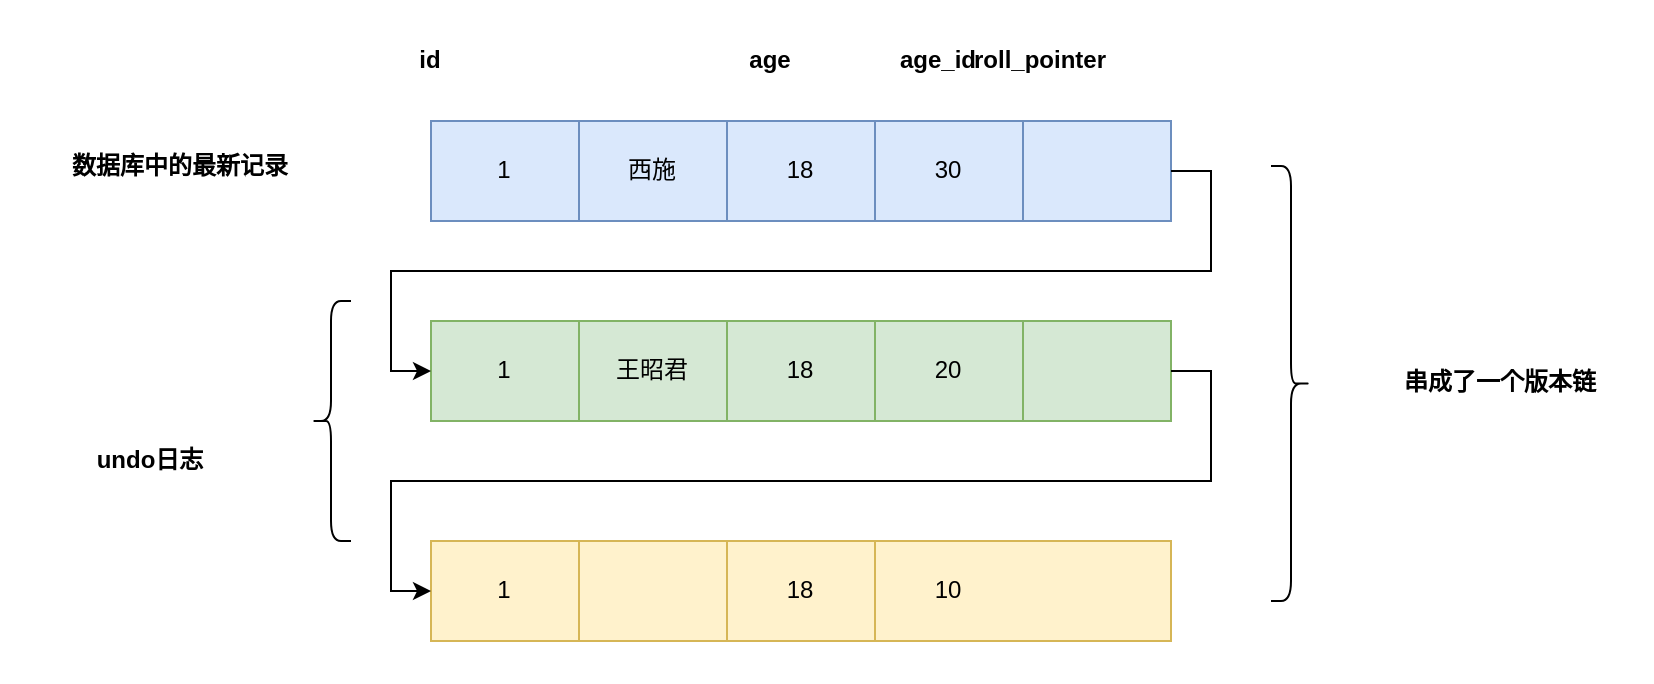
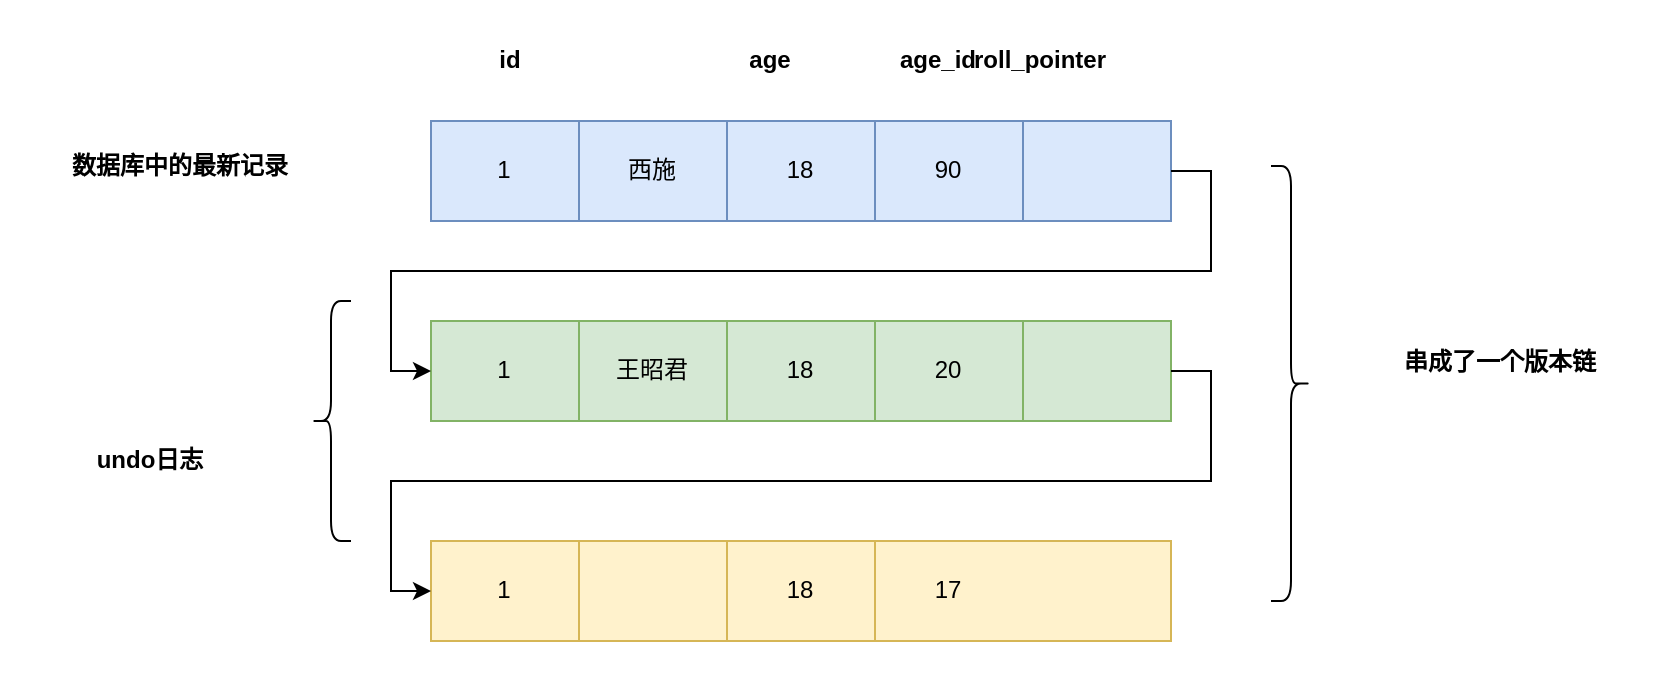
  <mxCell id="0" />
  <mxCell id="1" parent="0" />
  <mxCell id="2" value="" style="shape=table;html=1;whiteSpace=wrap;startSize=0;container=1;collapsible=0;childLayout=tableLayout;sketch=0;fillColor=#dae8fc;strokeColor=#6c8ebf;" vertex="1" parent="1"><mxGeometry x="215" y="60" width="370" height="50" as="geometry" /></mxCell>
  <mxCell id="3" value="" style="shape=partialRectangle;html=1;whiteSpace=wrap;collapsible=0;dropTarget=0;pointerEvents=0;fillColor=none;top=0;left=0;bottom=0;right=0;points=[[0,0.5],[1,0.5]];portConstraint=eastwest;" vertex="1" parent="2"><mxGeometry width="370" height="50" as="geometry" /></mxCell>
  <mxCell id="4" value="1" style="shape=partialRectangle;html=1;whiteSpace=wrap;connectable=0;fillColor=none;top=0;left=0;bottom=0;right=0;overflow=hidden;" vertex="1" parent="3"><mxGeometry width="74" height="50" as="geometry" /></mxCell>
  <mxCell id="5" value="西施" style="shape=partialRectangle;html=1;whiteSpace=wrap;connectable=0;fillColor=none;top=0;left=0;bottom=0;right=0;overflow=hidden;" vertex="1" parent="3"><mxGeometry x="74" width="74" height="50" as="geometry" /></mxCell>
  <mxCell id="6" value="18" style="shape=partialRectangle;html=1;whiteSpace=wrap;connectable=0;fillColor=none;top=0;left=0;bottom=0;right=0;overflow=hidden;" vertex="1" parent="3"><mxGeometry x="148" width="74" height="50" as="geometry" /></mxCell>
- <mxCell id="7" value="30" style="shape=partialRectangle;html=1;whiteSpace=wrap;connectable=0;fillColor=none;top=0;left=0;bottom=0;right=0;overflow=hidden;" vertex="1" parent="3"><mxGeometry x="222" width="74" height="50" as="geometry" /></mxCell>
+ <mxCell id="7" value="90" style="shape=partialRectangle;html=1;whiteSpace=wrap;connectable=0;fillColor=none;top=0;left=0;bottom=0;right=0;overflow=hidden;" vertex="1" parent="3"><mxGeometry x="222" width="74" height="50" as="geometry" /></mxCell>
  <mxCell id="8" style="shape=partialRectangle;html=1;whiteSpace=wrap;connectable=0;fillColor=none;top=0;left=0;bottom=0;right=0;overflow=hidden;" vertex="1" parent="3"><mxGeometry x="296" width="74" height="50" as="geometry" /></mxCell>
  <mxCell id="9" value="" style="shape=table;html=1;whiteSpace=wrap;startSize=0;container=1;collapsible=0;childLayout=tableLayout;sketch=0;fillColor=#d5e8d4;strokeColor=#82b366;" vertex="1" parent="1"><mxGeometry x="215" y="160" width="370" height="50" as="geometry" /></mxCell>
  <mxCell id="10" value="" style="shape=partialRectangle;html=1;whiteSpace=wrap;collapsible=0;dropTarget=0;pointerEvents=0;fillColor=none;top=0;left=0;bottom=0;right=0;points=[[0,0.5],[1,0.5]];portConstraint=eastwest;" vertex="1" parent="9"><mxGeometry width="370" height="50" as="geometry" /></mxCell>
  <mxCell id="11" value="1" style="shape=partialRectangle;html=1;whiteSpace=wrap;connectable=0;fillColor=none;top=0;left=0;bottom=0;right=0;overflow=hidden;" vertex="1" parent="10"><mxGeometry width="74" height="50" as="geometry" /></mxCell>
  <mxCell id="12" value="王昭君" style="shape=partialRectangle;html=1;whiteSpace=wrap;connectable=0;fillColor=none;top=0;left=0;bottom=0;right=0;overflow=hidden;" vertex="1" parent="10"><mxGeometry x="74" width="74" height="50" as="geometry" /></mxCell>
  <mxCell id="13" value="18" style="shape=partialRectangle;html=1;whiteSpace=wrap;connectable=0;fillColor=none;top=0;left=0;bottom=0;right=0;overflow=hidden;" vertex="1" parent="10"><mxGeometry x="148" width="74" height="50" as="geometry" /></mxCell>
  <mxCell id="14" value="20" style="shape=partialRectangle;html=1;whiteSpace=wrap;connectable=0;fillColor=none;top=0;left=0;bottom=0;right=0;overflow=hidden;" vertex="1" parent="10"><mxGeometry x="222" width="74" height="50" as="geometry" /></mxCell>
  <mxCell id="15" style="shape=partialRectangle;html=1;whiteSpace=wrap;connectable=0;fillColor=none;top=0;left=0;bottom=0;right=0;overflow=hidden;" vertex="1" parent="10"><mxGeometry x="296" width="74" height="50" as="geometry" /></mxCell>
  <mxCell id="16" value="" style="shape=table;html=1;whiteSpace=wrap;startSize=0;container=1;collapsible=0;childLayout=tableLayout;sketch=0;fillColor=#fff2cc;strokeColor=#d6b656;" vertex="1" parent="1"><mxGeometry x="215" y="270" width="370" height="50" as="geometry" /></mxCell>
  <mxCell id="17" value="" style="shape=partialRectangle;html=1;whiteSpace=wrap;collapsible=0;dropTarget=0;pointerEvents=0;fillColor=none;top=0;left=0;bottom=0;right=0;points=[[0,0.5],[1,0.5]];portConstraint=eastwest;" vertex="1" parent="16"><mxGeometry width="370" height="50" as="geometry" /></mxCell>
  <mxCell id="18" value="1" style="shape=partialRectangle;html=1;whiteSpace=wrap;connectable=0;fillColor=none;top=0;left=0;bottom=0;right=0;overflow=hidden;" vertex="1" parent="17"><mxGeometry width="74" height="50" as="geometry" /></mxCell>
  <mxCell id="19" value="18" style="shape=partialRectangle;html=1;whiteSpace=wrap;connectable=0;fillColor=none;top=0;left=0;bottom=0;right=0;overflow=hidden;" vertex="1" parent="17"><mxGeometry x="148" width="74" height="50" as="geometry" /></mxCell>
- <mxCell id="20" value="10" style="shape=partialRectangle;html=1;whiteSpace=wrap;connectable=0;fillColor=none;top=0;left=0;bottom=0;right=0;overflow=hidden;" vertex="1" parent="17"><mxGeometry x="222" width="74" height="50" as="geometry" /></mxCell>
+ <mxCell id="20" value="17" style="shape=partialRectangle;html=1;whiteSpace=wrap;connectable=0;fillColor=none;top=0;left=0;bottom=0;right=0;overflow=hidden;" vertex="1" parent="17"><mxGeometry x="222" width="74" height="50" as="geometry" /></mxCell>
  <mxCell id="21" style="shape=partialRectangle;html=1;whiteSpace=wrap;connectable=0;fillColor=none;top=0;left=0;bottom=0;right=0;overflow=hidden;" vertex="1" parent="17"><mxGeometry x="296" width="74" height="50" as="geometry" /></mxCell>
  <mxCell id="22" style="edgeStyle=orthogonalEdgeStyle;rounded=0;orthogonalLoop=1;jettySize=auto;html=1;exitX=1;exitY=0.5;exitDx=0;exitDy=0;entryX=0;entryY=0.5;entryDx=0;entryDy=0;sketch=0;shadow=0;" edge="1" parent="1" source="3" target="10"><mxGeometry relative="1" as="geometry" /></mxCell>
  <mxCell id="23" style="edgeStyle=orthogonalEdgeStyle;rounded=0;orthogonalLoop=1;jettySize=auto;html=1;exitX=1;exitY=0.5;exitDx=0;exitDy=0;entryX=0;entryY=0.5;entryDx=0;entryDy=0;sketch=0;shadow=0;" edge="1" parent="1" source="10" target="17"><mxGeometry relative="1" as="geometry" /></mxCell>
- <mxCell id="24" value="&lt;b&gt;id&lt;/b&gt;" style="text;html=1;strokeColor=none;fillColor=none;align=center;verticalAlign=middle;whiteSpace=wrap;rounded=0;sketch=0;" vertex="1" parent="1"><mxGeometry x="195" y="20" width="40" height="20" as="geometry" /></mxCell>
+ <mxCell id="24" value="&lt;b&gt;id&lt;/b&gt;" style="text;html=1;strokeColor=none;fillColor=none;align=center;verticalAlign=middle;whiteSpace=wrap;rounded=0;sketch=0;" vertex="1" parent="1"><mxGeometry x="235" y="20" width="40" height="20" as="geometry" /></mxCell>
  <mxCell id="25" value="&lt;b&gt;age&lt;/b&gt;" style="text;html=1;strokeColor=none;fillColor=none;align=center;verticalAlign=middle;whiteSpace=wrap;rounded=0;sketch=0;" vertex="1" parent="1"><mxGeometry x="365" y="20" width="40" height="20" as="geometry" /></mxCell>
  <mxCell id="26" value="&lt;b&gt;age_id&lt;/b&gt;" style="text;html=1;strokeColor=none;fillColor=none;align=center;verticalAlign=middle;whiteSpace=wrap;rounded=0;sketch=0;" vertex="1" parent="1"><mxGeometry x="449" y="20" width="40" height="20" as="geometry" /></mxCell>
  <mxCell id="27" value="&lt;b&gt;roll_pointer&lt;/b&gt;" style="text;html=1;strokeColor=none;fillColor=none;align=center;verticalAlign=middle;whiteSpace=wrap;rounded=0;sketch=0;" vertex="1" parent="1"><mxGeometry x="500" y="20" width="40" height="20" as="geometry" /></mxCell>
  <mxCell id="28" value="" style="shape=curlyBracket;whiteSpace=wrap;html=1;rounded=1;sketch=0;" vertex="1" parent="1"><mxGeometry x="155" y="150" width="20" height="120" as="geometry" /></mxCell>
  <mxCell id="29" value="&lt;b&gt;数据库中的最新记录&lt;/b&gt;" style="text;html=1;strokeColor=none;fillColor=none;align=center;verticalAlign=middle;whiteSpace=wrap;rounded=0;sketch=0;" vertex="1" parent="1"><mxGeometry x="35" y="75" width="110" height="15" as="geometry" /></mxCell>
  <mxCell id="30" value="&lt;b&gt;undo日志&lt;/b&gt;" style="text;html=1;strokeColor=none;fillColor=none;align=center;verticalAlign=middle;whiteSpace=wrap;rounded=0;sketch=0;" vertex="1" parent="1"><mxGeometry x="20" y="222.5" width="110" height="15" as="geometry" /></mxCell>
  <mxCell id="31" value="" style="shape=curlyBracket;whiteSpace=wrap;html=1;rounded=1;sketch=0;direction=west;" vertex="1" parent="1"><mxGeometry x="635" y="82.5" width="20" height="217.5" as="geometry" /></mxCell>
- <mxCell id="32" value="&lt;b&gt;串成了一个版本链&lt;/b&gt;" style="text;html=1;strokeColor=none;fillColor=none;align=center;verticalAlign=middle;whiteSpace=wrap;rounded=0;sketch=0;" vertex="1" parent="1"><mxGeometry x="695" y="183.75" width="110" height="15" as="geometry" /></mxCell>
+ <mxCell id="32" value="&lt;b&gt;串成了一个版本链&lt;/b&gt;" style="text;html=1;strokeColor=none;fillColor=none;align=center;verticalAlign=middle;whiteSpace=wrap;rounded=0;sketch=0;" vertex="1" parent="1"><mxGeometry x="695" y="173.75" width="110" height="15" as="geometry" /></mxCell>
